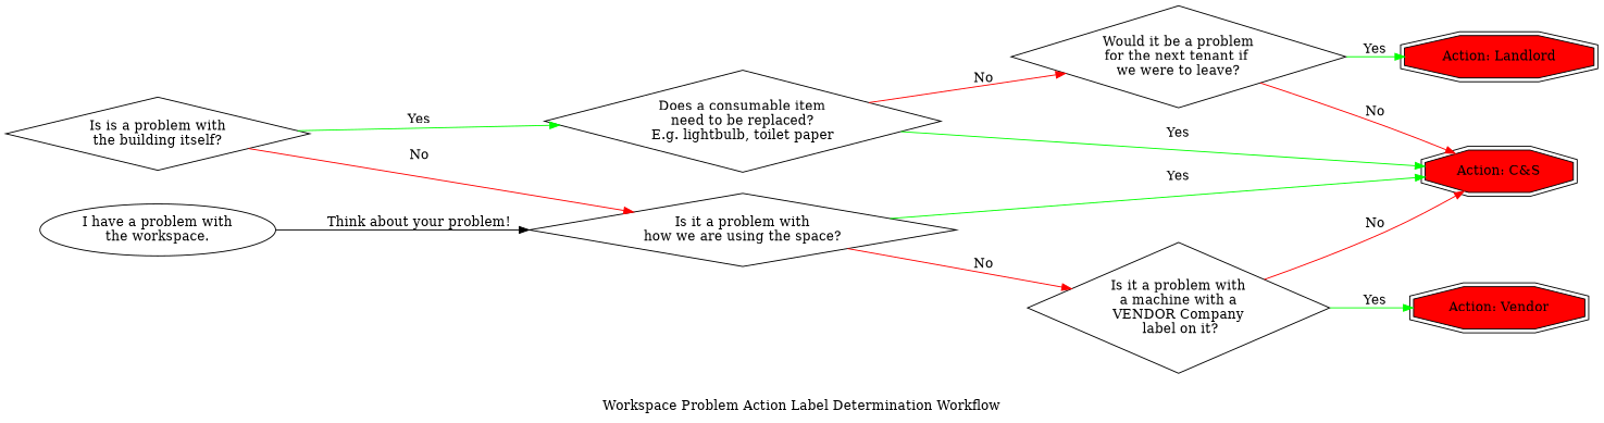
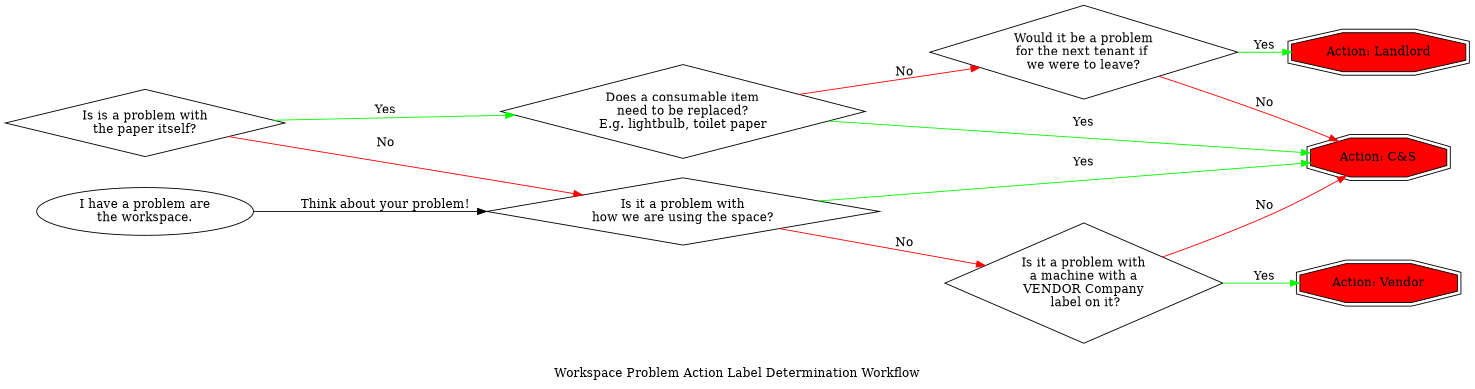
  digraph {
    label="Workspace Problem Action Label Determination Workflow"
    nodesep=0.3
    rankdir=LR
    node [shape=diamond]
    edge [color=green]
-   n1 [label="I have a problem with\nthe workspace." shape=ellipse]
+   n1 [label="I have a problem are\nthe workspace." shape=ellipse]
    n2 [label="Is it a problem with\nhow we are using the space?"]
-   n3 [label="Is is a problem with\nthe building itself?"]
+   n3 [label="Is is a problem with\nthe paper itself?"]
    n4 [label="Does a consumable item\nneed to be replaced?\nE.g. lightbulb, toilet paper"]
    n5 [label="Would it be a problem\nfor the next tenant if \nwe were to leave?"]
    n6 [color=black fillcolor=red label="Action: C&S" peripheries=2 shape=tripleoctagon style=filled]
    n7 [label="Is it a problem with\na machine with a\nVENDOR Company\n label on it?"]
    n8 [color=black fillcolor=red label="Action: Landlord" peripheries=2 shape=tripleoctagon style=filled]
    n9 [color=black fillcolor=red label="Action: Vendor" peripheries=2 shape=tripleoctagon style=filled]
    n1 -> n2 [label="Think about your problem!" color=""]
    n2 -> n6 [label=Yes]
    n2 -> n7 [color=red label=No]
    n3 -> n2 [color=red label=No]
    n3 -> n4 [label=Yes]
    n4 -> n5 [color=red label=No]
    n4 -> n6 [label=Yes]
    n5 -> n6 [color=red label=No]
    n5 -> n8 [label=Yes]
    n7 -> n6 [color=red label=No]
    n7 -> n9 [label=Yes]
  }
